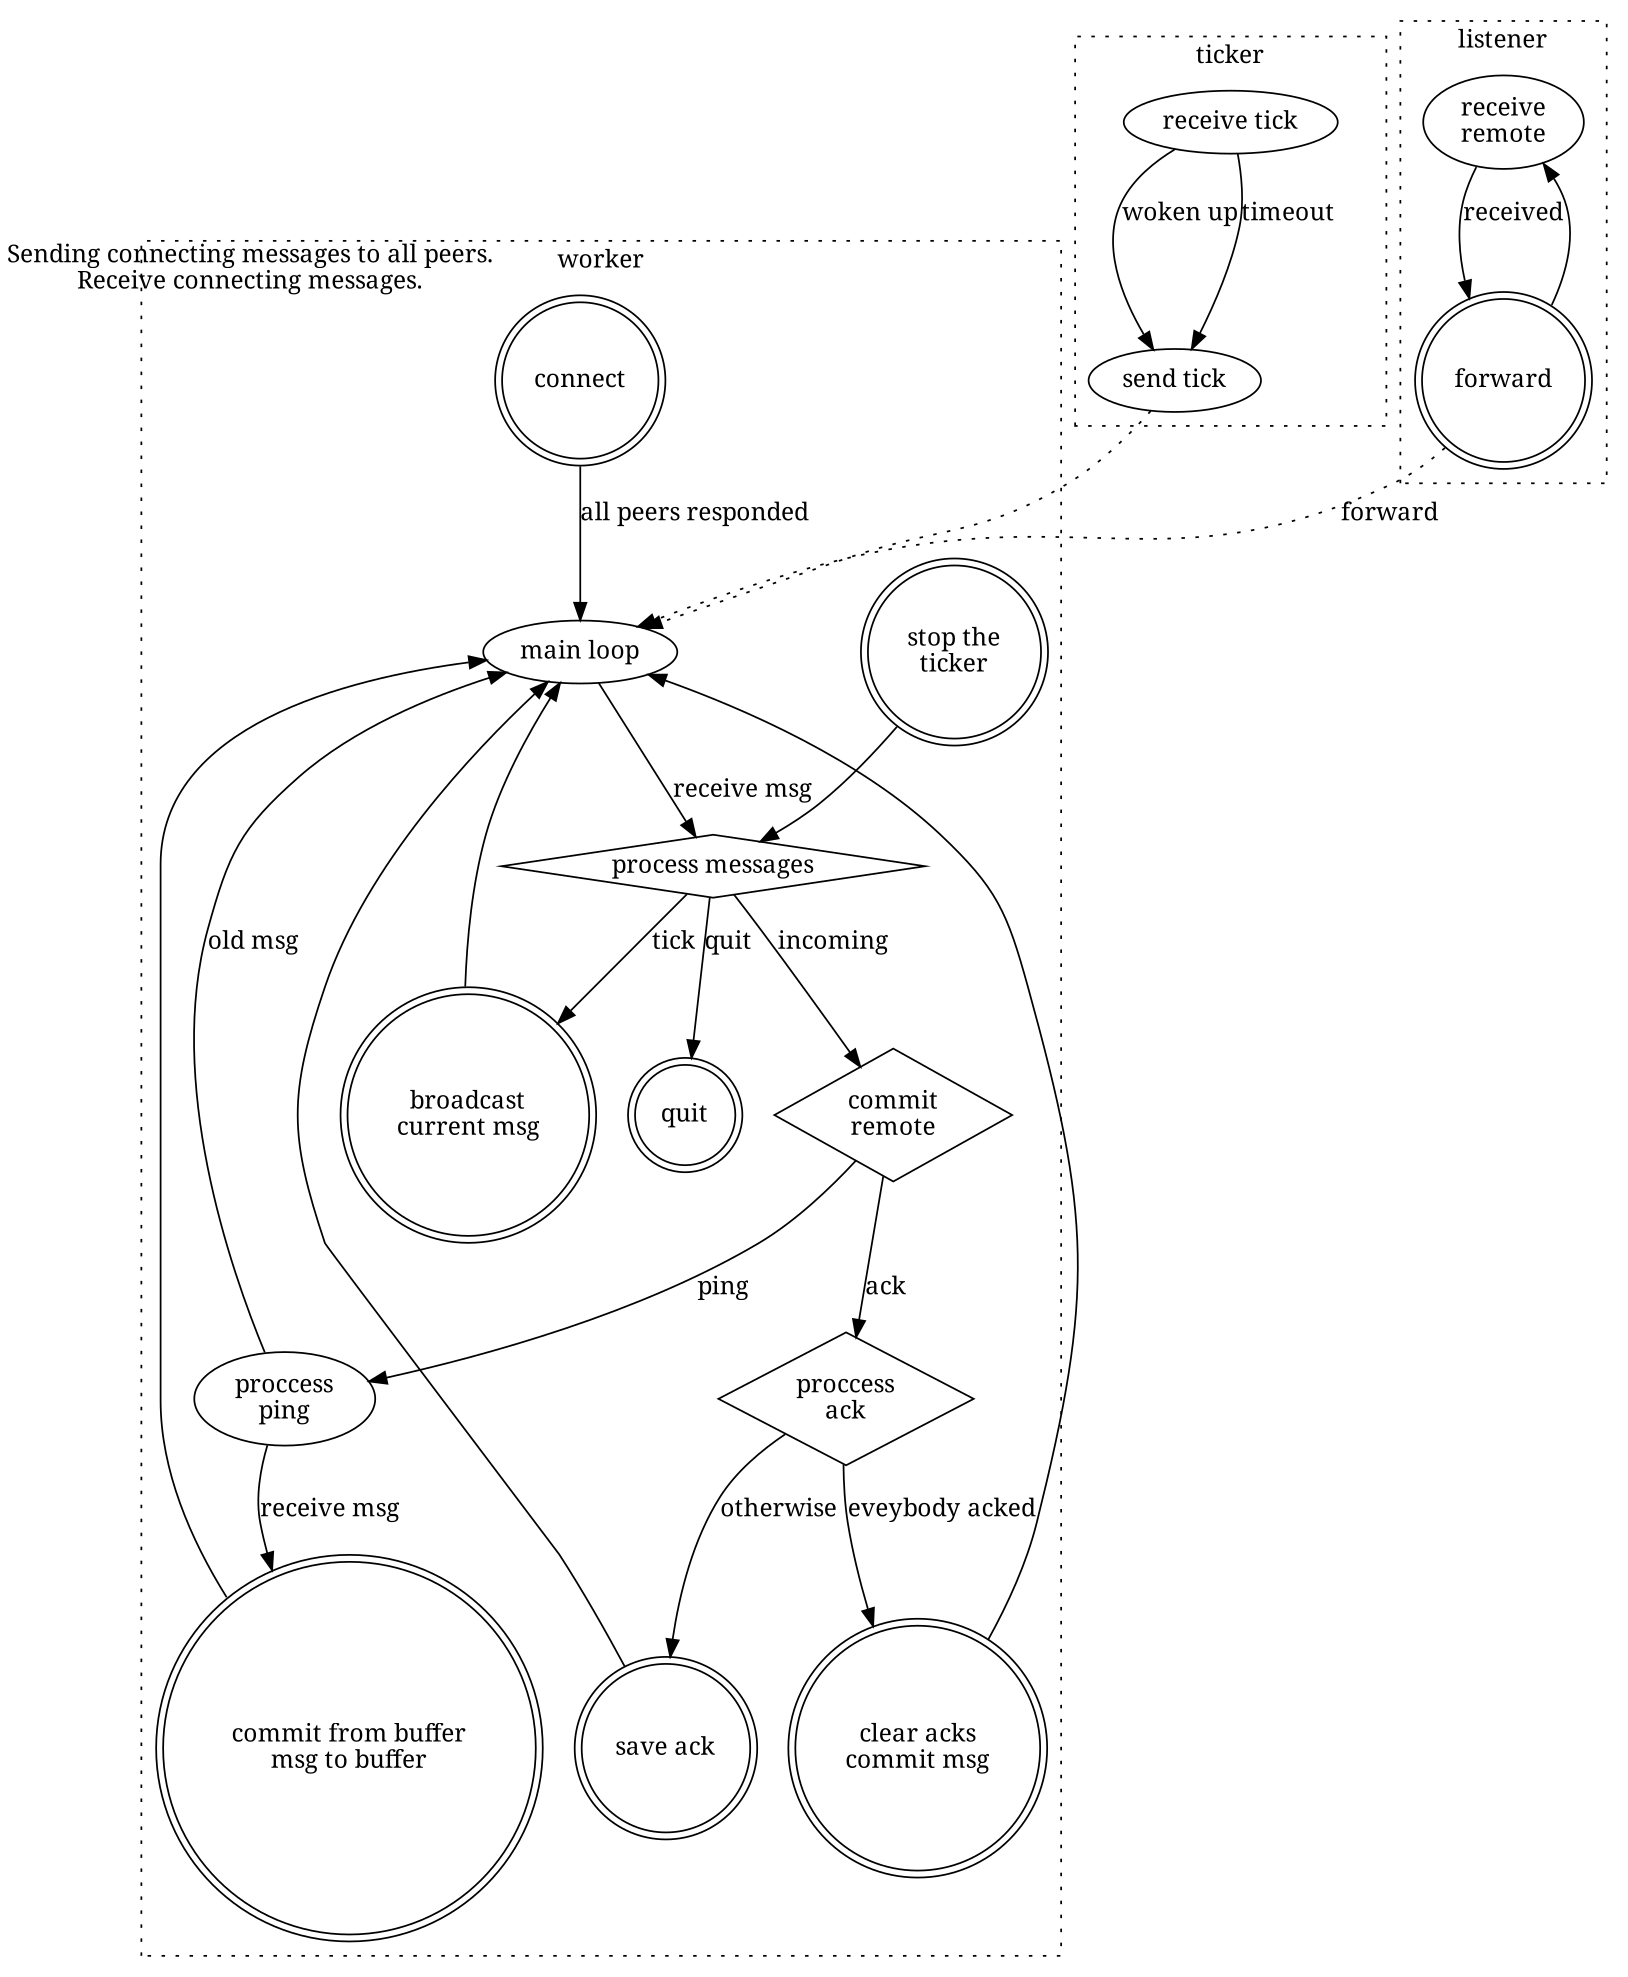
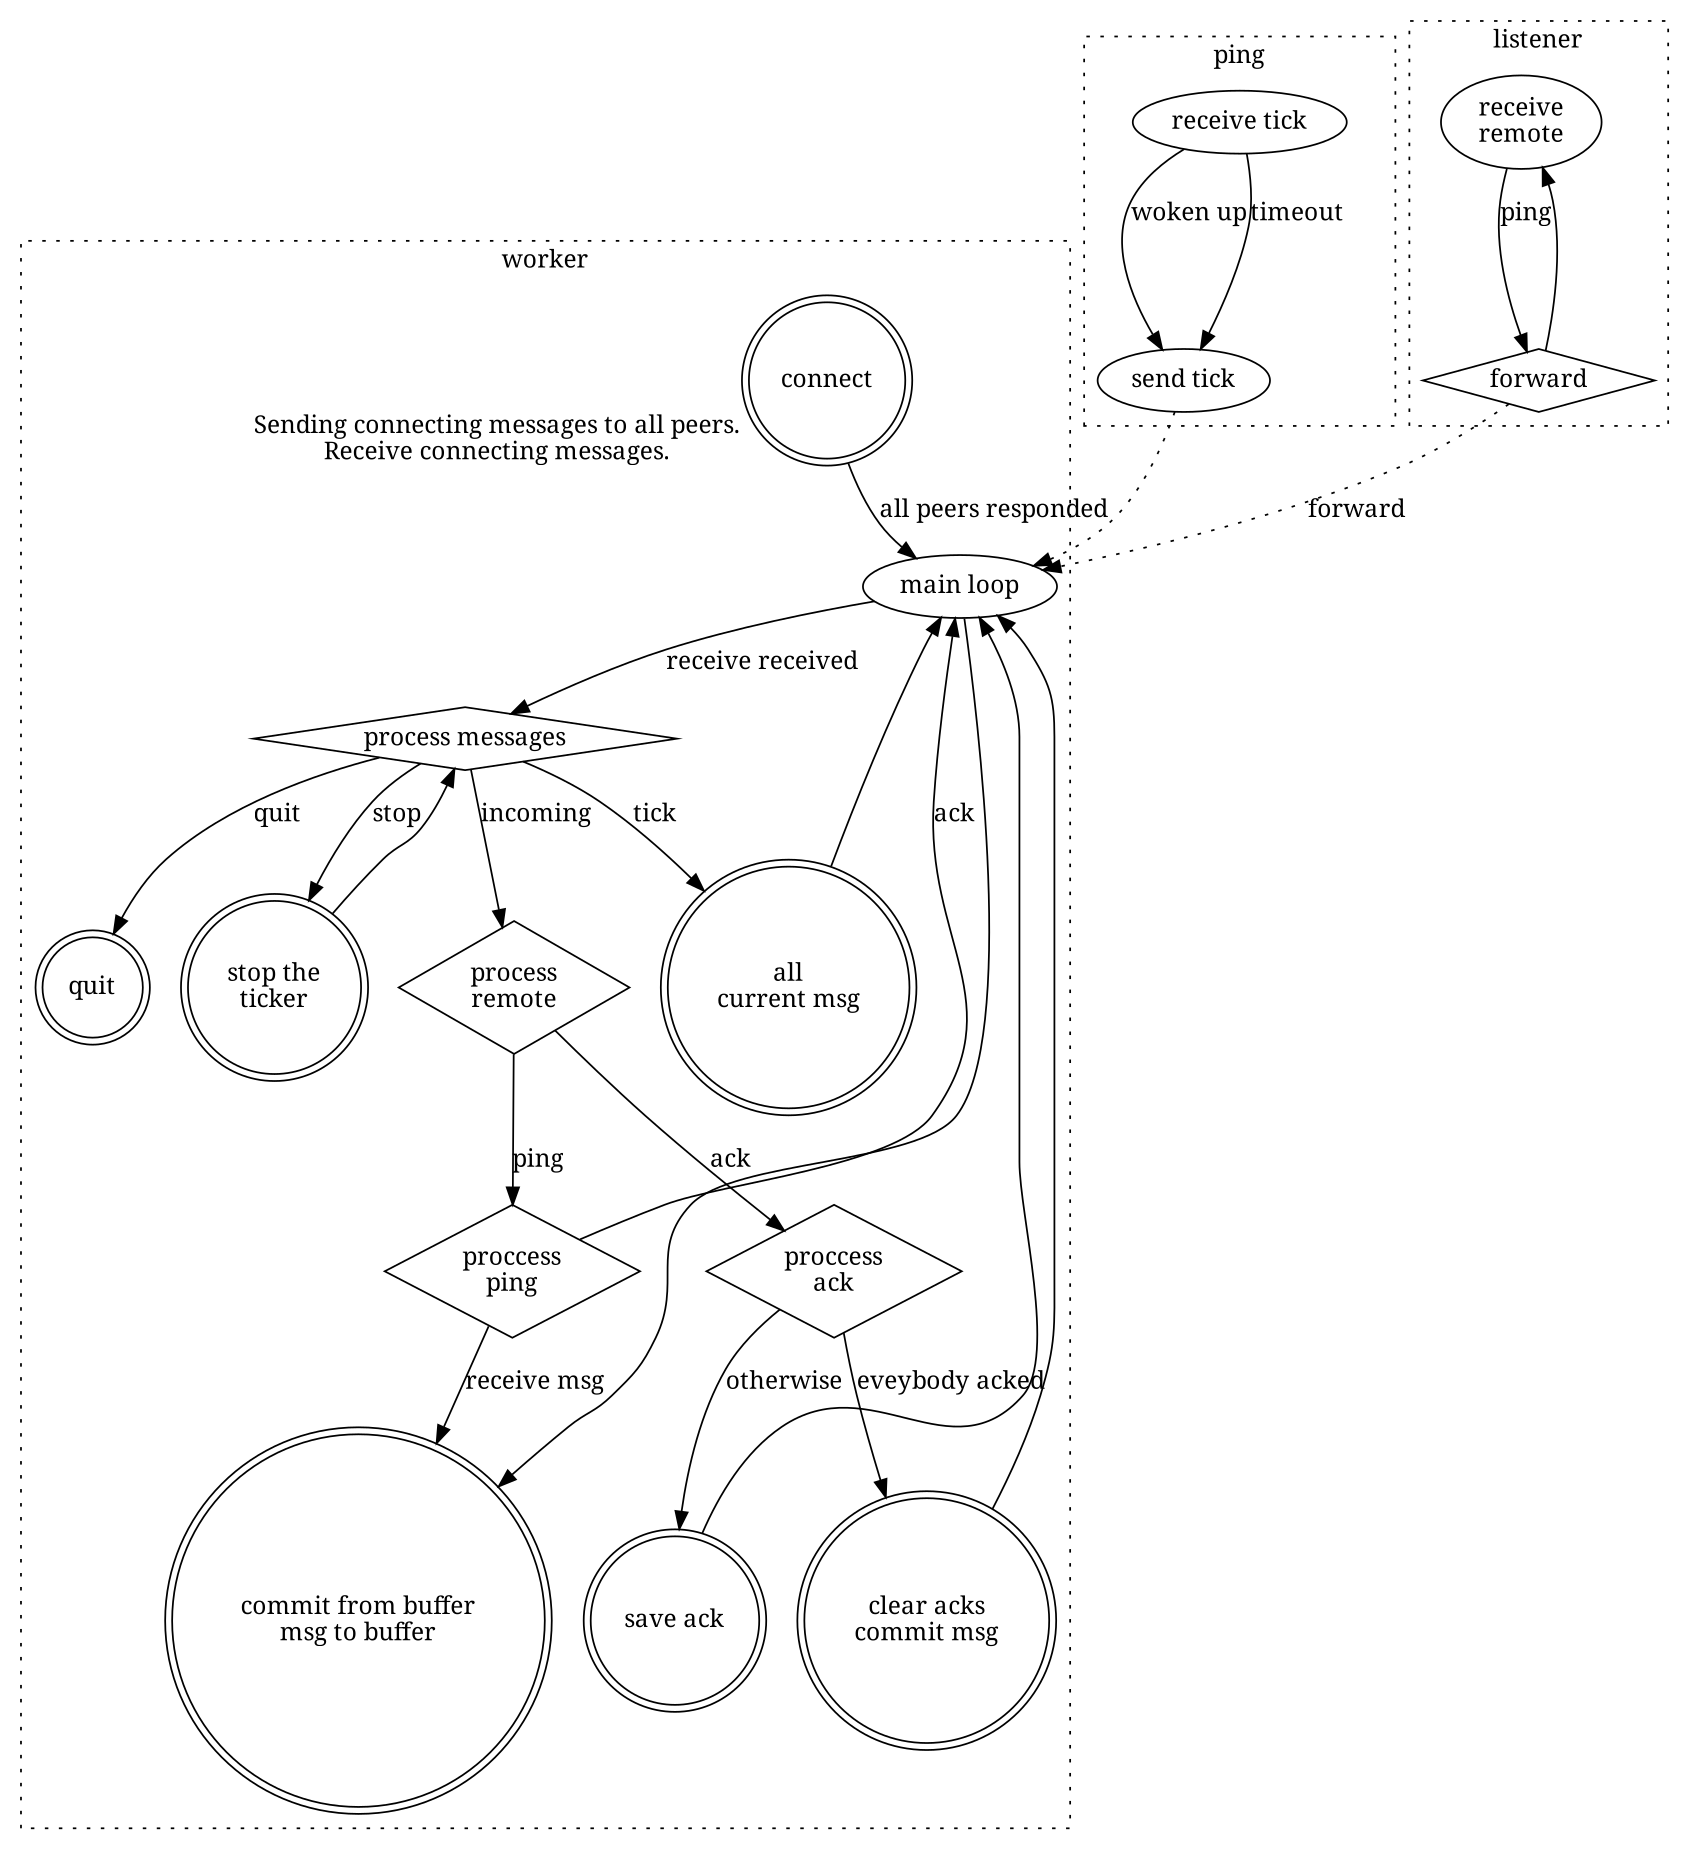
  digraph {
    fontname="Noto Serif"
    node [fontname="Noto Serif" shape=doublecircle]
    edge [fontname="Noto Serif"]
    connect [xlabel="Sending connecting messages to all peers.\nReceive connecting messages."]
    n2 [label="main loop" shape=""]
    n3 [label="process messages" shape=diamond]
-   n4 [label="broadcast\ncurrent msg"]
+   n4 [label="all\ncurrent msg"]
    n5 [label="stop the\nticker"]
    quit
-   n7 [label="commit\nremote" shape=diamond]
-   n8 [label="proccess\nping" shape=ellipse]
+   n7 [label="process\nremote" shape=diamond]
+   n8 [label="proccess\nping" shape=diamond]
    n9 [label="proccess\nack" shape=diamond]
    n10 [label="commit from buffer\nmsg to buffer"]
    n11 [label="save ack"]
    n12 [label="clear acks\ncommit msg"]
    n13 [label="receive tick" shape=""]
    n14 [label="send tick" shape=""]
    n15 [label="receive\nremote" shape=""]
-   forward
+   forward [shape=diamond]
    subgraph cluster_1 {
      label=worker
      style=dotted
      connect
      n2
      n3
      n4
      n5
      quit
      n7
      n8
      n9
      n10
      n11
      n12
    }
    subgraph cluster_2 {
-     label=ticker
+     label=ping
      style=dotted
      n13
      n14
    }
    subgraph cluster_3 {
      label=listener
      style=dotted
      n15
      forward
    }
    connect -> n2 [label="all peers responded"]
-   n2 -> n3 [label="receive msg"]
+   n2 -> n3 [label="receive received"]
    n3 -> n4 [label=tick]
+   n3 -> n5 [label=stop]
    n3 -> quit [label=quit]
    n3 -> n7 [label=incoming]
    n4 -> n2
    n5 -> n3
    n7 -> n8 [label=ping]
    n7 -> n9 [label=ack]
-   n8 -> n2 [label="old msg"]
+   n8 -> n2 [label=ack]
    n8 -> n10 [label="receive msg"]
    n9 -> n11 [label=otherwise]
    n9 -> n12 [label="eveybody acked"]
-   n10 -> n2
+   n2 -> n10
    n11 -> n2
    n12 -> n2
    n13 -> n14 [label="woken up"]
    n13 -> n14 [label=timeout]
    n14 -> n2 [style=dotted]
-   n15 -> forward [label=received]
+   n15 -> forward [label=ping]
    forward -> n2 [label=forward style=dotted]
    forward -> n15
  }
